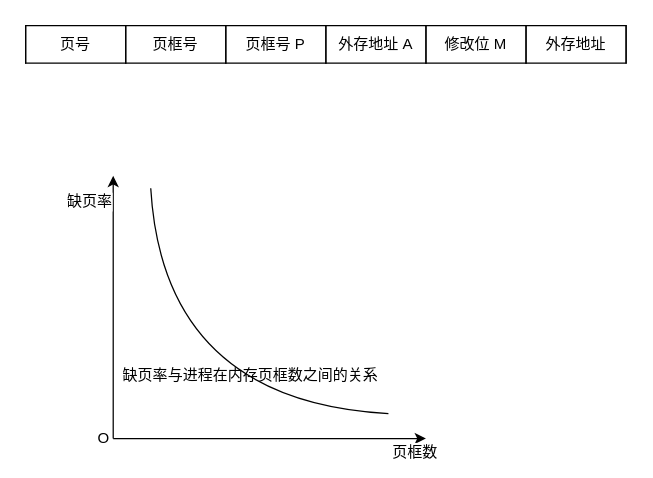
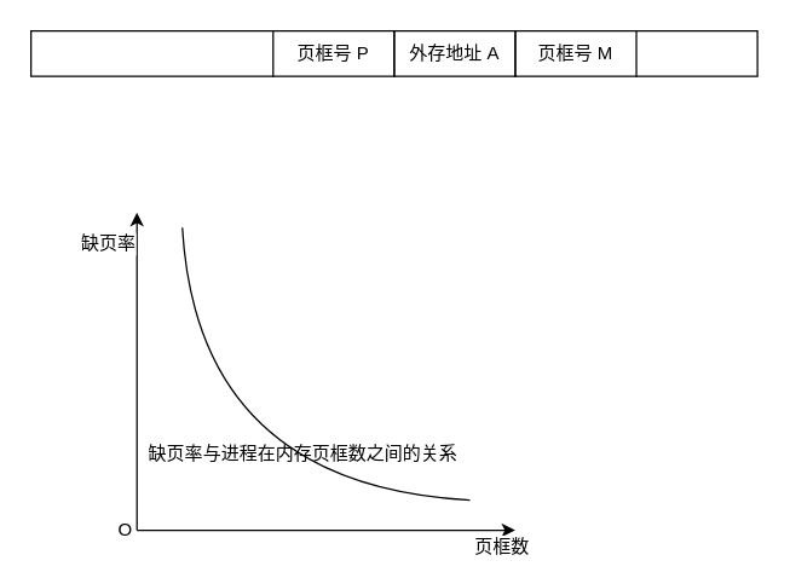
  <mxCell id="0" />
  <mxCell id="1" parent="0" />
  <mxCell id="2" value="" style="verticalLabelPosition=bottom;verticalAlign=top;html=1;shape=mxgraph.basic.rect;fillColor2=none;strokeWidth=1;size=20;indent=5;" parent="1" vertex="1"><mxGeometry x="20" y="20" width="480" height="30" as="geometry" /></mxCell>
- <mxCell id="3" value="页号" style="shape=partialRectangle;whiteSpace=wrap;html=1;top=0;bottom=0;fillColor=none;" parent="1" vertex="1"><mxGeometry x="20" y="20" width="80" height="30" as="geometry" /></mxCell>
- <mxCell id="4" value="页框号" style="shape=partialRectangle;whiteSpace=wrap;html=1;top=0;bottom=0;fillColor=none;" parent="1" vertex="1"><mxGeometry x="100" y="20" width="80" height="30" as="geometry" /></mxCell>
  <mxCell id="5" value="页框号 P" style="shape=partialRectangle;whiteSpace=wrap;html=1;top=0;bottom=0;fillColor=none;" parent="1" vertex="1"><mxGeometry x="180" y="20" width="80" height="30" as="geometry" /></mxCell>
  <mxCell id="6" value="外存地址 A" style="shape=partialRectangle;whiteSpace=wrap;html=1;top=0;bottom=0;fillColor=none;" parent="1" vertex="1"><mxGeometry x="260" y="20" width="80" height="30" as="geometry" /></mxCell>
- <mxCell id="7" value="修改位 M" style="shape=partialRectangle;whiteSpace=wrap;html=1;top=0;bottom=0;fillColor=none;" parent="1" vertex="1"><mxGeometry x="340" y="20" width="80" height="30" as="geometry" /></mxCell>
- <mxCell id="8" value="外存地址" style="shape=partialRectangle;whiteSpace=wrap;html=1;top=0;bottom=0;fillColor=none;" parent="1" vertex="1"><mxGeometry x="420" y="20" width="80" height="30" as="geometry" /></mxCell>
+ <mxCell id="7" value="页框号 M" style="shape=partialRectangle;whiteSpace=wrap;html=1;top=0;bottom=0;fillColor=none;" parent="1" vertex="1"><mxGeometry x="340" y="20" width="80" height="30" as="geometry" /></mxCell>
  <mxCell id="9" value="" style="endArrow=classic;html=1;" parent="1" edge="1"><mxGeometry width="50" height="50" relative="1" as="geometry"><mxPoint x="90" y="350" as="sourcePoint" /><mxPoint x="340" y="350" as="targetPoint" /></mxGeometry></mxCell>
  <mxCell id="10" value="页框数" style="text;html=1;resizable=0;points=[];align=center;verticalAlign=middle;labelBackgroundColor=#ffffff;" parent="9" vertex="1" connectable="0"><mxGeometry x="0.896" y="3" relative="1" as="geometry"><mxPoint x="3" y="13" as="offset" /></mxGeometry></mxCell>
  <mxCell id="11" value="" style="endArrow=classic;html=1;" parent="1" edge="1"><mxGeometry width="50" height="50" relative="1" as="geometry"><mxPoint x="90" y="350" as="sourcePoint" /><mxPoint x="90" y="140" as="targetPoint" /></mxGeometry></mxCell>
  <mxCell id="12" value="缺页率" style="text;html=1;resizable=0;points=[];align=center;verticalAlign=middle;labelBackgroundColor=#ffffff;" parent="11" vertex="1" connectable="0"><mxGeometry x="0.743" y="3" relative="1" as="geometry"><mxPoint x="-17" y="-7" as="offset" /></mxGeometry></mxCell>
  <mxCell id="13" value="" style="endArrow=none;html=1;jumpStyle=arc;arcSize=5000;anchorPointDirection=1;noJump=0;curved=1;" parent="1" edge="1"><mxGeometry width="50" height="50" relative="1" as="geometry"><mxPoint x="310" y="330" as="sourcePoint" /><mxPoint x="120" y="150" as="targetPoint" /><Array as="points"><mxPoint x="130" y="320" /></Array></mxGeometry></mxCell>
  <mxCell id="14" value="O&lt;br&gt;" style="text;html=1;resizable=0;points=[];autosize=1;align=left;verticalAlign=top;spacingTop=-4;" parent="1" vertex="1"><mxGeometry x="76" y="340" width="20" height="20" as="geometry" /></mxCell>
  <mxCell id="15" value="缺页率与进程在内存页框数之间的关系" style="text;html=1;resizable=0;points=[];autosize=1;align=left;verticalAlign=top;spacingTop=-4;" parent="1" vertex="1"><mxGeometry x="96" y="290" width="220" height="20" as="geometry" /></mxCell>
